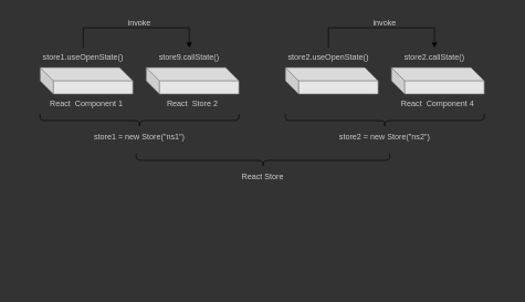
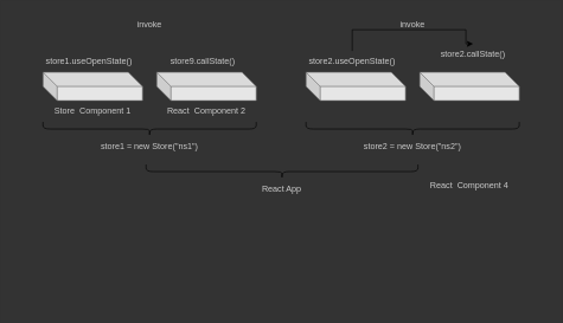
  <mxCell id="0" />
  <mxCell id="1" parent="0" />
  <mxCell id="2" value="" style="shape=curlyBracket;whiteSpace=wrap;html=1;rounded=1;flipH=1;labelPosition=right;verticalLabelPosition=middle;align=left;verticalAlign=middle;rotation=90;fontColor=#CCCCCC;" vertex="1" parent="1"><mxGeometry x="200" y="31.25" width="20" height="300" as="geometry" /></mxCell>
  <mxCell id="3" value="store1 = new Store(&quot;ns1&quot;)" style="text;html=1;strokeColor=none;fillColor=none;align=center;verticalAlign=middle;whiteSpace=wrap;rounded=0;fontColor=#CCCCCC;" vertex="1" parent="1"><mxGeometry x="125" y="191.25" width="170" height="30" as="geometry" /></mxCell>
  <mxCell id="4" value="" style="shape=cube;whiteSpace=wrap;html=1;boundedLbl=1;backgroundOutline=1;darkOpacity=0.05;darkOpacity2=0.1;fillColor=#E6E6E6;strokeColor=#666666;fontColor=#333333;" vertex="1" parent="1"><mxGeometry x="60" y="101.25" width="140" height="40" as="geometry" /></mxCell>
- <mxCell id="5" value="React&amp;nbsp; Component 1" style="text;html=1;strokeColor=none;fillColor=none;align=center;verticalAlign=middle;whiteSpace=wrap;rounded=0;fontColor=#CCCCCC;" vertex="1" parent="1"><mxGeometry x="70" y="141.25" width="120" height="30" as="geometry" /></mxCell>
+ <mxCell id="5" value="Store&amp;nbsp; Component 1" style="text;html=1;strokeColor=none;fillColor=none;align=center;verticalAlign=middle;whiteSpace=wrap;rounded=0;fontColor=#CCCCCC;" vertex="1" parent="1"><mxGeometry x="70" y="141.25" width="120" height="30" as="geometry" /></mxCell>
  <mxCell id="6" value="" style="shape=curlyBracket;whiteSpace=wrap;html=1;rounded=1;flipH=1;labelPosition=right;verticalLabelPosition=middle;align=left;verticalAlign=middle;rotation=90;fontColor=#CCCCCC;" vertex="1" parent="1"><mxGeometry x="386.25" y="50" width="20" height="382.5" as="geometry" /></mxCell>
- <mxCell id="7" value="React Store" style="text;html=1;strokeColor=none;fillColor=none;align=center;verticalAlign=middle;whiteSpace=wrap;rounded=0;fontColor=#CCCCCC;" vertex="1" parent="1"><mxGeometry x="326.25" y="251.25" width="140" height="30" as="geometry" /></mxCell>
+ <mxCell id="7" value="React App" style="text;html=1;strokeColor=none;fillColor=none;align=center;verticalAlign=middle;whiteSpace=wrap;rounded=0;fontColor=#CCCCCC;" vertex="1" parent="1"><mxGeometry x="326.25" y="251.25" width="140" height="30" as="geometry" /></mxCell>
  <mxCell id="8" value="" style="shape=curlyBracket;whiteSpace=wrap;html=1;rounded=1;flipH=1;labelPosition=right;verticalLabelPosition=middle;align=left;verticalAlign=middle;rotation=90;fontColor=#CCCCCC;" vertex="1" parent="1"><mxGeometry x="570" y="31.25" width="20" height="300" as="geometry" /></mxCell>
  <mxCell id="9" value="store2 = new Store(&quot;ns2&quot;)" style="text;html=1;strokeColor=none;fillColor=none;align=center;verticalAlign=middle;whiteSpace=wrap;rounded=0;fontColor=#CCCCCC;" vertex="1" parent="1"><mxGeometry x="495" y="191.25" width="170" height="30" as="geometry" /></mxCell>
  <mxCell id="10" value="" style="shape=cube;whiteSpace=wrap;html=1;boundedLbl=1;backgroundOutline=1;darkOpacity=0.05;darkOpacity2=0.1;fillColor=#E6E6E6;strokeColor=#666666;fontColor=#333333;" vertex="1" parent="1"><mxGeometry x="220" y="101.25" width="140" height="40" as="geometry" /></mxCell>
- <mxCell id="11" value="React&amp;nbsp; Store 2" style="text;html=1;strokeColor=none;fillColor=none;align=center;verticalAlign=middle;whiteSpace=wrap;rounded=0;fontColor=#CCCCCC;" vertex="1" parent="1"><mxGeometry x="230" y="141.25" width="120" height="30" as="geometry" /></mxCell>
+ <mxCell id="11" value="React&amp;nbsp; Component 2" style="text;html=1;strokeColor=none;fillColor=none;align=center;verticalAlign=middle;whiteSpace=wrap;rounded=0;fontColor=#CCCCCC;" vertex="1" parent="1"><mxGeometry x="230" y="141.25" width="120" height="30" as="geometry" /></mxCell>
  <mxCell id="12" value="" style="shape=cube;whiteSpace=wrap;html=1;boundedLbl=1;backgroundOutline=1;darkOpacity=0.05;darkOpacity2=0.1;fillColor=#E6E6E6;strokeColor=#666666;fontColor=#333333;" vertex="1" parent="1"><mxGeometry x="430" y="101.25" width="140" height="40" as="geometry" /></mxCell>
  <mxCell id="13" value="" style="shape=cube;whiteSpace=wrap;html=1;boundedLbl=1;backgroundOutline=1;darkOpacity=0.05;darkOpacity2=0.1;fillColor=#E6E6E6;strokeColor=#666666;fontColor=#333333;" vertex="1" parent="1"><mxGeometry x="590" y="101.25" width="140" height="40" as="geometry" /></mxCell>
- <mxCell id="14" value="React&amp;nbsp; Component 4" style="text;html=1;strokeColor=none;fillColor=none;align=center;verticalAlign=middle;whiteSpace=wrap;rounded=0;fontColor=#CCCCCC;" vertex="1" parent="1"><mxGeometry x="600" y="141.25" width="120" height="30" as="geometry" /></mxCell>
- <mxCell id="15" style="edgeStyle=orthogonalEdgeStyle;html=1;entryX=0.5;entryY=0;entryDx=0;entryDy=0;exitX=0.5;exitY=0;exitDx=0;exitDy=0;rounded=0;fontColor=#CCCCCC;" edge="1" parent="1" source="16" target="17"><mxGeometry relative="1" as="geometry"><Array as="points"><mxPoint x="125" y="41.25" /><mxPoint x="285" y="41.25" /></Array></mxGeometry></mxCell>
+ <mxCell id="14" value="React&amp;nbsp; Component 4" style="text;html=1;strokeColor=none;fillColor=none;align=center;verticalAlign=middle;whiteSpace=wrap;rounded=0;fontColor=#CCCCCC;" vertex="1" parent="1"><mxGeometry x="600" y="246.25" width="120" height="30" as="geometry" /></mxCell>
  <mxCell id="16" value="store1.useOpenState()" style="text;html=1;strokeColor=none;fillColor=none;align=center;verticalAlign=middle;whiteSpace=wrap;rounded=0;fontColor=#CCCCCC;" vertex="1" parent="1"><mxGeometry x="60" y="71.25" width="130" height="30" as="geometry" /></mxCell>
  <mxCell id="17" value="store9.callState()" style="text;html=1;strokeColor=none;fillColor=none;align=center;verticalAlign=middle;whiteSpace=wrap;rounded=0;fontColor=#CCCCCC;" vertex="1" parent="1"><mxGeometry x="220" y="71.25" width="130" height="30" as="geometry" /></mxCell>
  <mxCell id="18" style="edgeStyle=orthogonalEdgeStyle;rounded=0;html=1;entryX=0.5;entryY=0;entryDx=0;entryDy=0;exitX=0.5;exitY=0;exitDx=0;exitDy=0;fontColor=#CCCCCC;" edge="1" parent="1" source="19" target="20"><mxGeometry relative="1" as="geometry"><Array as="points"><mxPoint x="495" y="41.25" /><mxPoint x="655" y="41.25" /></Array></mxGeometry></mxCell>
  <mxCell id="19" value="store2.useOpenState()" style="text;html=1;strokeColor=none;fillColor=none;align=center;verticalAlign=middle;whiteSpace=wrap;rounded=0;fontColor=#CCCCCC;" vertex="1" parent="1"><mxGeometry x="430" y="71.25" width="130" height="30" as="geometry" /></mxCell>
- <mxCell id="20" value="store2.callState()" style="text;html=1;strokeColor=none;fillColor=none;align=center;verticalAlign=middle;whiteSpace=wrap;rounded=0;fontColor=#CCCCCC;" vertex="1" parent="1"><mxGeometry x="590" y="71.25" width="130" height="30" as="geometry" /></mxCell>
+ <mxCell id="20" value="store2.callState()" style="text;html=1;strokeColor=none;fillColor=none;align=center;verticalAlign=middle;whiteSpace=wrap;rounded=0;fontColor=#CCCCCC;" vertex="1" parent="1"><mxGeometry x="600" y="61.25" width="130" height="30" as="geometry" /></mxCell>
  <mxCell id="21" value="invoke" style="text;html=1;strokeColor=none;fillColor=none;align=center;verticalAlign=middle;whiteSpace=wrap;rounded=0;fontColor=#CCCCCC;" vertex="1" parent="1"><mxGeometry x="180" width="60" height="30" as="geometry" y="20" /></mxCell>
  <mxCell id="22" value="invoke" style="text;html=1;strokeColor=none;fillColor=none;align=center;verticalAlign=middle;whiteSpace=wrap;rounded=0;fontColor=#CCCCCC;" vertex="1" parent="1"><mxGeometry x="550" width="60" height="30" as="geometry" y="20" /></mxCell>
  <mxCell id="23" value="&amp;nbsp;" style="text;html=1;strokeColor=none;fillColor=none;align=center;verticalAlign=middle;whiteSpace=wrap;rounded=0;fontColor=#CCCCCC;" vertex="1" parent="1"><mxGeometry x="20" y="191.25" width="60" height="30" as="geometry" /></mxCell>
  <mxCell id="24" value="&amp;nbsp;" style="text;html=1;strokeColor=none;fillColor=none;align=center;verticalAlign=middle;whiteSpace=wrap;rounded=0;fontColor=#CCCCCC;" vertex="1" parent="1"><mxGeometry x="710" y="210" width="60" height="30" as="geometry" /></mxCell>
